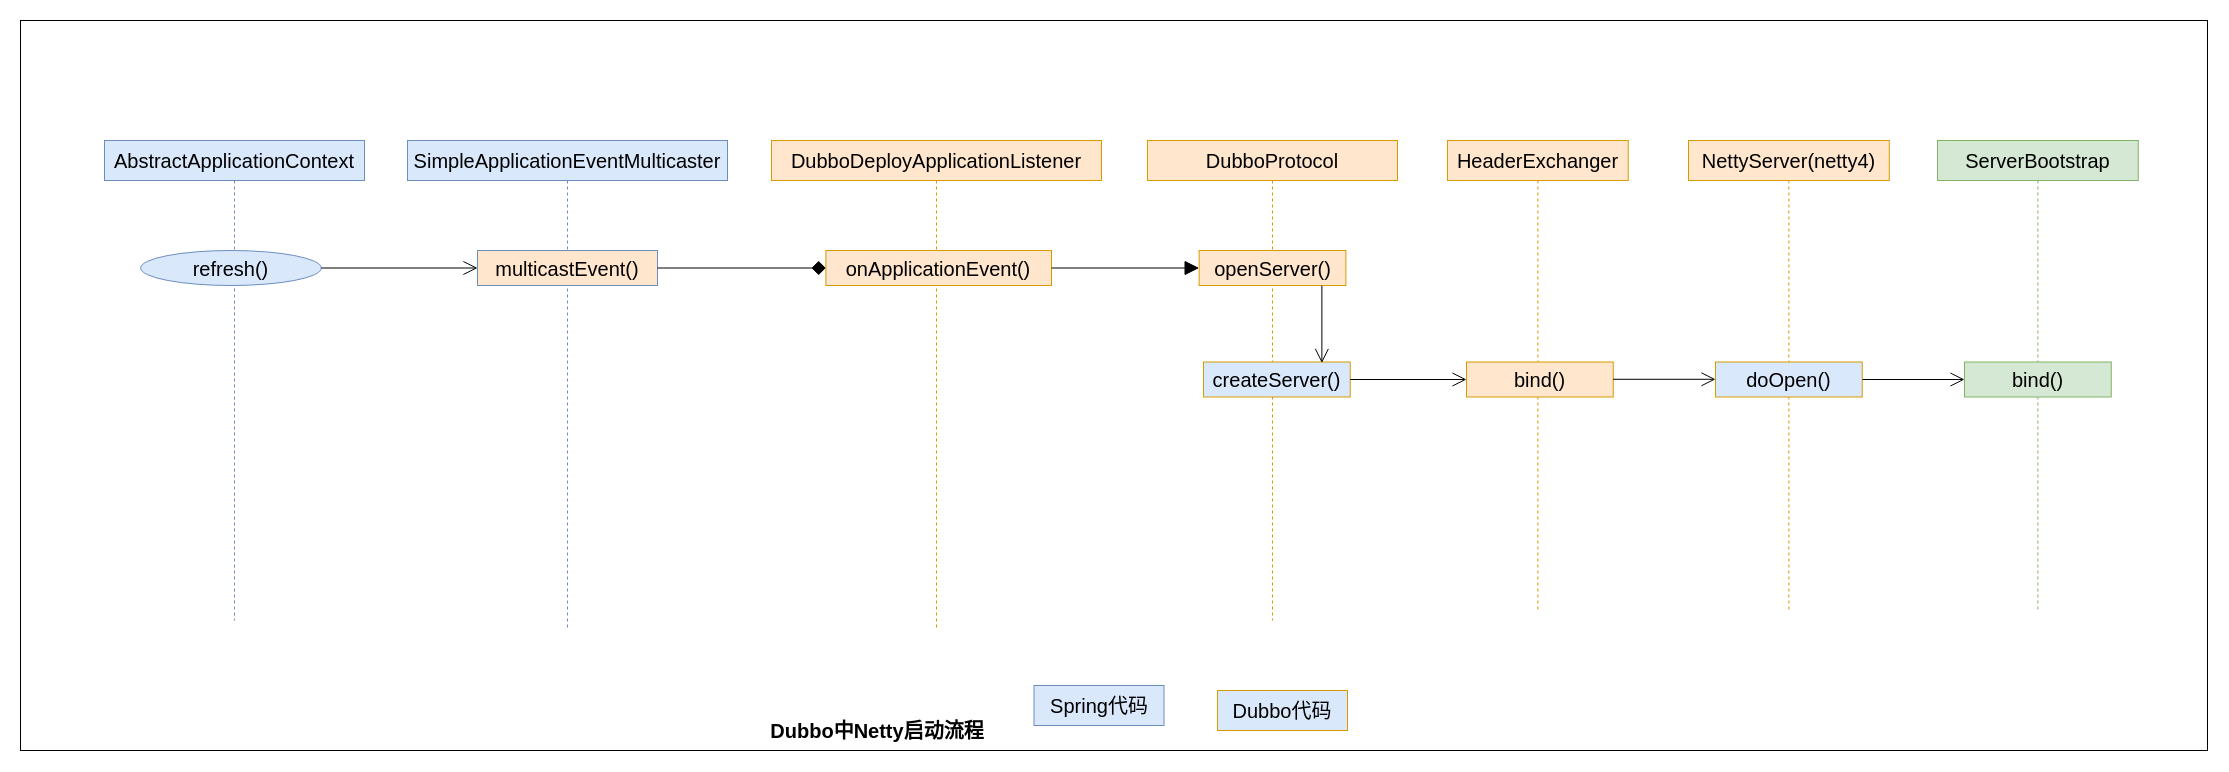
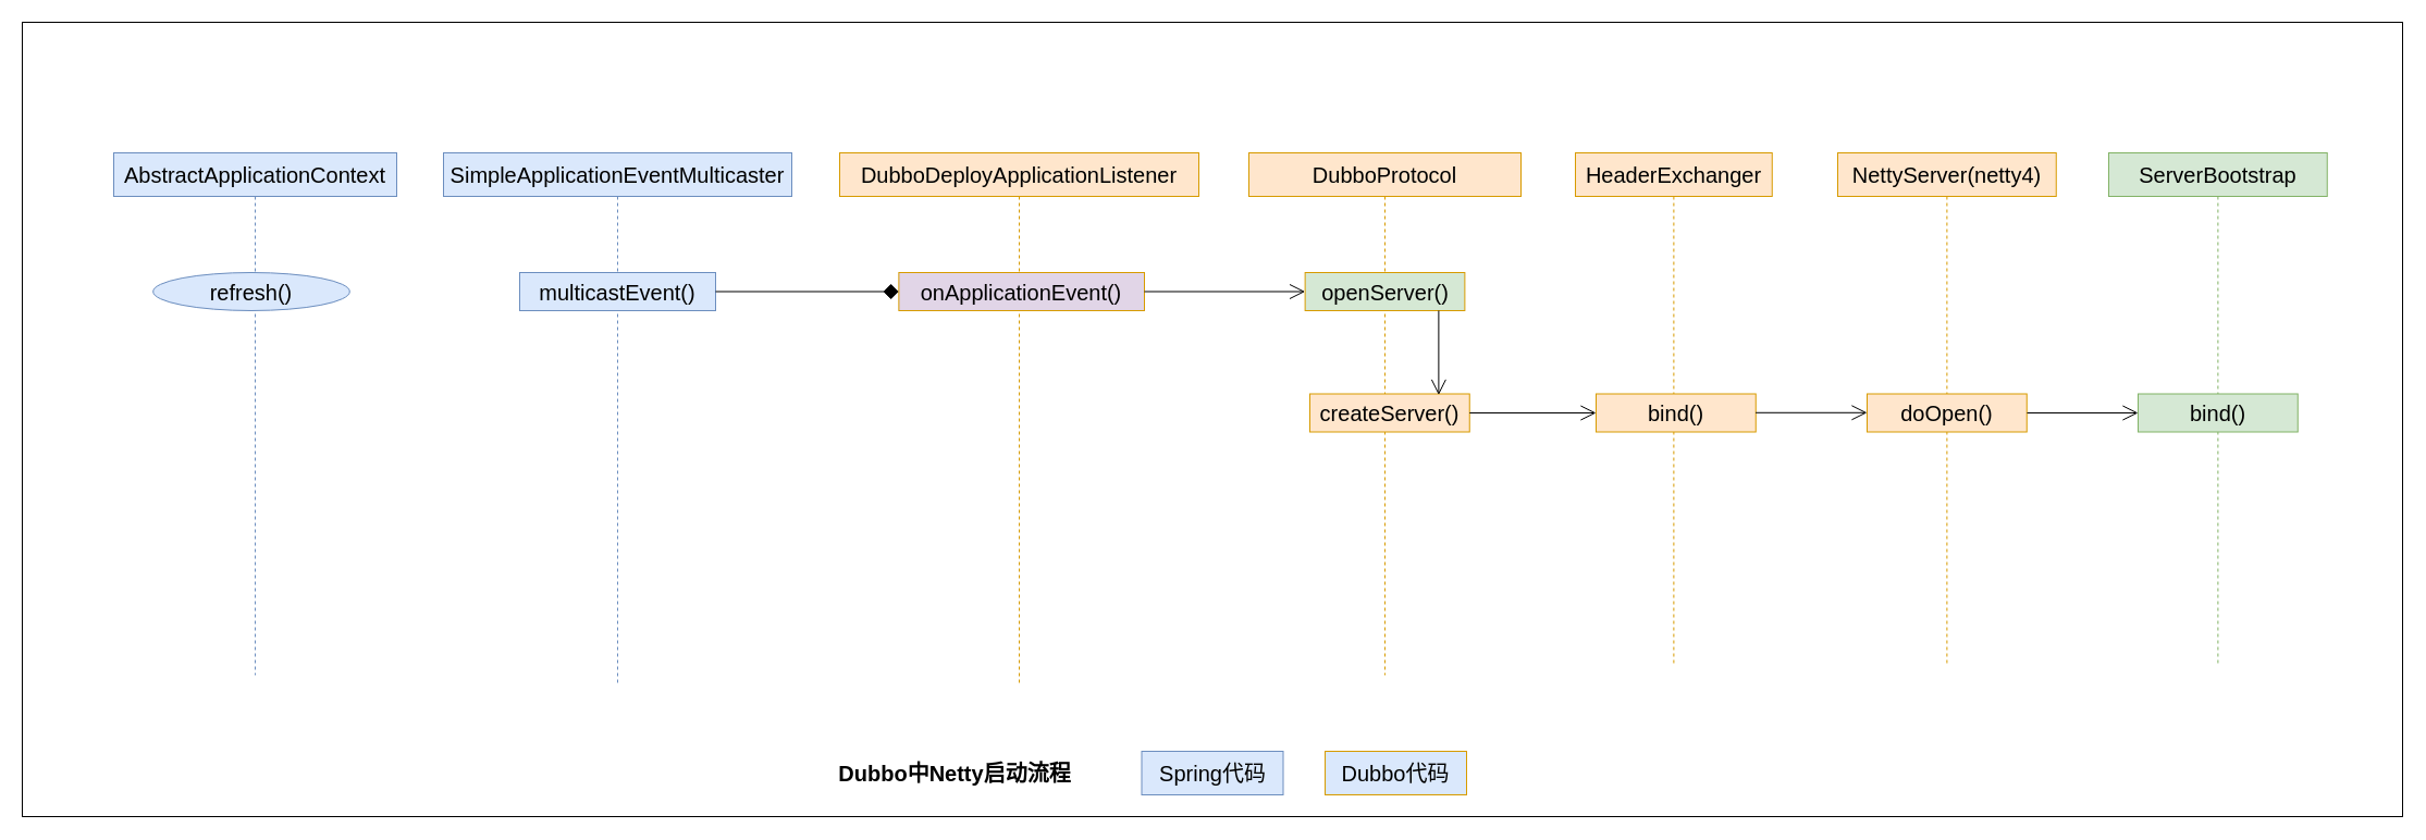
  <mxCell id="0" />
  <mxCell id="1" parent="0" />
  <mxCell id="2" value="" style="rounded=0;whiteSpace=wrap;html=1;" parent="1" vertex="1"><mxGeometry x="20" y="20" width="2187" height="730" as="geometry" /></mxCell>
  <mxCell id="3" value="&lt;span style=&quot;font-size: 20px;&quot;&gt;DubboDeployApplicationListener&lt;/span&gt;" style="shape=umlLifeline;perimeter=lifelinePerimeter;whiteSpace=wrap;html=1;container=1;dropTarget=0;collapsible=0;recursiveResize=0;outlineConnect=0;portConstraint=eastwest;newEdgeStyle={&quot;curved&quot;:0,&quot;rounded&quot;:0};fillColor=#ffe6cc;strokeColor=#d79b00;" parent="1" vertex="1"><mxGeometry x="771" y="140" width="330" height="490" as="geometry" /></mxCell>
  <mxCell id="4" value="&lt;span style=&quot;font-size: 20px;&quot;&gt;DubboProtocol&lt;/span&gt;" style="shape=umlLifeline;perimeter=lifelinePerimeter;whiteSpace=wrap;html=1;container=1;dropTarget=0;collapsible=0;recursiveResize=0;outlineConnect=0;portConstraint=eastwest;newEdgeStyle={&quot;curved&quot;:0,&quot;rounded&quot;:0};fillColor=#ffe6cc;strokeColor=#d79b00;" parent="1" vertex="1"><mxGeometry x="1147" y="140" width="250" height="480" as="geometry" /></mxCell>
- <mxCell id="5" value="&lt;span style=&quot;font-size: 20px; text-wrap-mode: wrap;&quot;&gt;openServer()&lt;/span&gt;" style="html=1;points=[[0,0,0,0,5],[0,1,0,0,-5],[1,0,0,0,5],[1,1,0,0,-5]];perimeter=orthogonalPerimeter;outlineConnect=0;targetShapes=umlLifeline;portConstraint=eastwest;newEdgeStyle={&quot;curved&quot;:0,&quot;rounded&quot;:0};fillColor=#ffe6cc;strokeColor=#d79b00;" parent="4" vertex="1"><mxGeometry x="51.63" y="110" width="146.75" height="35" as="geometry" /></mxCell>
- <mxCell id="6" value="&lt;span style=&quot;font-size: 20px; text-align: left; text-wrap-mode: wrap;&quot;&gt;createServer()&lt;/span&gt;" style="html=1;points=[[0,0,0,0,5],[0,1,0,0,-5],[1,0,0,0,5],[1,1,0,0,-5]];perimeter=orthogonalPerimeter;outlineConnect=0;targetShapes=umlLifeline;portConstraint=eastwest;newEdgeStyle={&quot;curved&quot;:0,&quot;rounded&quot;:0};fillColor=#dae8fc;strokeColor=#d79b00;" parent="4" vertex="1"><mxGeometry x="56" y="221.5" width="146.75" height="35" as="geometry" /></mxCell>
+ <mxCell id="5" value="&lt;span style=&quot;font-size: 20px; text-wrap-mode: wrap;&quot;&gt;openServer()&lt;/span&gt;" style="html=1;points=[[0,0,0,0,5],[0,1,0,0,-5],[1,0,0,0,5],[1,1,0,0,-5]];perimeter=orthogonalPerimeter;outlineConnect=0;targetShapes=umlLifeline;portConstraint=eastwest;newEdgeStyle={&quot;curved&quot;:0,&quot;rounded&quot;:0};fillColor=#d5e8d4;strokeColor=#d79b00;" parent="4" vertex="1"><mxGeometry x="51.63" y="110" width="146.75" height="35" as="geometry" /></mxCell>
+ <mxCell id="6" value="&lt;span style=&quot;font-size: 20px; text-align: left; text-wrap-mode: wrap;&quot;&gt;createServer()&lt;/span&gt;" style="html=1;points=[[0,0,0,0,5],[0,1,0,0,-5],[1,0,0,0,5],[1,1,0,0,-5]];perimeter=orthogonalPerimeter;outlineConnect=0;targetShapes=umlLifeline;portConstraint=eastwest;newEdgeStyle={&quot;curved&quot;:0,&quot;rounded&quot;:0};fillColor=#ffe6cc;strokeColor=#d79b00;" parent="4" vertex="1"><mxGeometry x="56" y="221.5" width="146.75" height="35" as="geometry" /></mxCell>
  <mxCell id="7" value="" style="endArrow=open;endFill=1;endSize=12;html=1;rounded=0;exitX=1;exitY=1;exitDx=0;exitDy=-5;exitPerimeter=0;" parent="4" edge="1"><mxGeometry width="160" relative="1" as="geometry"><mxPoint x="174.38" y="145" as="sourcePoint" /><mxPoint x="174.38" y="222.5" as="targetPoint" /></mxGeometry></mxCell>
- <mxCell id="8" value="onApplicationEvent()" style="html=1;whiteSpace=wrap;fontSize=20;fillColor=#ffe6cc;strokeColor=#d79b00;" parent="1" vertex="1"><mxGeometry x="825.37" y="250" width="225.63" height="35" as="geometry" /></mxCell>
- <mxCell id="9" value="" style="endArrow=block;endFill=1;endSize=12;html=1;rounded=0;exitX=1;exitY=0.5;exitDx=0;exitDy=0;" parent="1" source="8" target="5" edge="1"><mxGeometry width="160" relative="1" as="geometry"><mxPoint x="1097" y="340" as="sourcePoint" /><mxPoint x="1257" y="340" as="targetPoint" /></mxGeometry></mxCell>
+ <mxCell id="8" value="onApplicationEvent()" style="html=1;whiteSpace=wrap;fontSize=20;fillColor=#e1d5e7;strokeColor=#d79b00;" parent="1" vertex="1"><mxGeometry x="825.37" y="250" width="225.63" height="35" as="geometry" /></mxCell>
+ <mxCell id="9" value="" style="endArrow=open;endFill=1;endSize=12;html=1;rounded=0;exitX=1;exitY=0.5;exitDx=0;exitDy=0;" parent="1" source="8" target="5" edge="1"><mxGeometry width="160" relative="1" as="geometry"><mxPoint x="1097" y="340" as="sourcePoint" /><mxPoint x="1257" y="340" as="targetPoint" /></mxGeometry></mxCell>
  <mxCell id="10" value="HeaderExchanger" style="shape=umlLifeline;perimeter=lifelinePerimeter;whiteSpace=wrap;html=1;container=1;dropTarget=0;collapsible=0;recursiveResize=0;outlineConnect=0;portConstraint=eastwest;newEdgeStyle={&quot;curved&quot;:0,&quot;rounded&quot;:0};fontSize=20;fillColor=#ffe6cc;strokeColor=#d79b00;" parent="1" vertex="1"><mxGeometry x="1447" y="140" width="180.75" height="470" as="geometry" /></mxCell>
  <mxCell id="11" value="&lt;div style=&quot;text-align: left;&quot;&gt;&lt;span style=&quot;background-color: transparent; font-size: 20px; text-wrap-mode: wrap;&quot;&gt;bind()&lt;/span&gt;&lt;/div&gt;" style="html=1;points=[[0,0,0,0,5],[0,1,0,0,-5],[1,0,0,0,5],[1,1,0,0,-5]];perimeter=orthogonalPerimeter;outlineConnect=0;targetShapes=umlLifeline;portConstraint=eastwest;newEdgeStyle={&quot;curved&quot;:0,&quot;rounded&quot;:0};fillColor=#ffe6cc;strokeColor=#d79b00;" parent="10" vertex="1"><mxGeometry x="19" y="221.5" width="146.75" height="35" as="geometry" /></mxCell>
  <mxCell id="12" value="AbstractApplicationContext" style="shape=umlLifeline;perimeter=lifelinePerimeter;whiteSpace=wrap;html=1;container=1;dropTarget=0;collapsible=0;recursiveResize=0;outlineConnect=0;portConstraint=eastwest;newEdgeStyle={&quot;curved&quot;:0,&quot;rounded&quot;:0};fontSize=20;fillColor=#dae8fc;strokeColor=#6c8ebf;" parent="1" vertex="1"><mxGeometry x="104" y="140" width="260" height="480" as="geometry" /></mxCell>
  <mxCell id="13" value="refresh()" style="ellipse;html=1;whiteSpace=wrap;fontSize=20;fillColor=#dae8fc;strokeColor=#6c8ebf;" parent="1" vertex="1"><mxGeometry x="140.18" y="250" width="180.63" height="35" as="geometry" /></mxCell>
  <mxCell id="14" value="SimpleApplicationEventMulticaster" style="shape=umlLifeline;perimeter=lifelinePerimeter;whiteSpace=wrap;html=1;container=1;dropTarget=0;collapsible=0;recursiveResize=0;outlineConnect=0;portConstraint=eastwest;newEdgeStyle={&quot;curved&quot;:0,&quot;rounded&quot;:0};fontSize=20;fillColor=#dae8fc;strokeColor=#6c8ebf;" parent="1" vertex="1"><mxGeometry x="407" y="140" width="320" height="490" as="geometry" /></mxCell>
- <mxCell id="15" value="multicastEvent()" style="html=1;whiteSpace=wrap;fontSize=20;fillColor=#ffe6cc;strokeColor=#6c8ebf;" parent="1" vertex="1"><mxGeometry x="477" y="250" width="180" height="35" as="geometry" /></mxCell>
- <mxCell id="16" value="" style="endArrow=open;endFill=1;endSize=12;html=1;rounded=0;exitX=1;exitY=0.5;exitDx=0;exitDy=0;entryX=0;entryY=0.5;entryDx=0;entryDy=0;" parent="1" source="13" target="15" edge="1"><mxGeometry width="160" relative="1" as="geometry"><mxPoint x="347" y="360" as="sourcePoint" /><mxPoint x="507" y="360" as="targetPoint" /></mxGeometry></mxCell>
+ <mxCell id="15" value="multicastEvent()" style="html=1;whiteSpace=wrap;fontSize=20;fillColor=#dae8fc;strokeColor=#6c8ebf;" parent="1" vertex="1"><mxGeometry x="477" y="250" width="180" height="35" as="geometry" /></mxCell>
  <mxCell id="17" value="" style="endArrow=diamond;endFill=1;endSize=12;html=1;rounded=0;exitX=1;exitY=0.5;exitDx=0;exitDy=0;entryX=0;entryY=0.5;entryDx=0;entryDy=0;" parent="1" source="15" target="8" edge="1"><mxGeometry width="160" relative="1" as="geometry"><mxPoint x="697" y="390" as="sourcePoint" /><mxPoint x="857" y="390" as="targetPoint" /></mxGeometry></mxCell>
  <mxCell id="18" value="" style="endArrow=open;endFill=1;endSize=12;html=1;rounded=0;" parent="1" source="6" target="11" edge="1"><mxGeometry width="160" relative="1" as="geometry"><mxPoint x="1267" y="530" as="sourcePoint" /><mxPoint x="1427" y="530" as="targetPoint" /></mxGeometry></mxCell>
- <mxCell id="19" value="Dubbo中Netty启动流程" style="text;html=1;align=center;verticalAlign=middle;whiteSpace=wrap;rounded=0;fontSize=20;fontStyle=1" parent="1" vertex="1"><mxGeometry x="737" y="715" width="280" height="30" as="geometry" /></mxCell>
+ <mxCell id="19" value="Dubbo中Netty启动流程" style="text;html=1;align=center;verticalAlign=middle;whiteSpace=wrap;rounded=0;fontSize=20;fontStyle=1" parent="1" vertex="1"><mxGeometry x="737" y="695" width="280" height="30" as="geometry" /></mxCell>
  <mxCell id="20" value="NettyServer(netty4)" style="shape=umlLifeline;perimeter=lifelinePerimeter;whiteSpace=wrap;html=1;container=1;dropTarget=0;collapsible=0;recursiveResize=0;outlineConnect=0;portConstraint=eastwest;newEdgeStyle={&quot;curved&quot;:0,&quot;rounded&quot;:0};fontSize=20;fillColor=#ffe6cc;strokeColor=#d79b00;" parent="1" vertex="1"><mxGeometry x="1688" y="140" width="200.75" height="470" as="geometry" /></mxCell>
- <mxCell id="21" value="&lt;div style=&quot;text-align: left;&quot;&gt;&lt;span style=&quot;font-size: 20px; text-wrap-mode: wrap;&quot;&gt;doOpen()&lt;/span&gt;&lt;/div&gt;" style="html=1;points=[[0,0,0,0,5],[0,1,0,0,-5],[1,0,0,0,5],[1,1,0,0,-5]];perimeter=orthogonalPerimeter;outlineConnect=0;targetShapes=umlLifeline;portConstraint=eastwest;newEdgeStyle={&quot;curved&quot;:0,&quot;rounded&quot;:0};fillColor=#dae8fc;strokeColor=#d79b00;" parent="20" vertex="1"><mxGeometry x="27" y="221.5" width="146.75" height="35" as="geometry" /></mxCell>
+ <mxCell id="21" value="&lt;div style=&quot;text-align: left;&quot;&gt;&lt;span style=&quot;font-size: 20px; text-wrap-mode: wrap;&quot;&gt;doOpen()&lt;/span&gt;&lt;/div&gt;" style="html=1;points=[[0,0,0,0,5],[0,1,0,0,-5],[1,0,0,0,5],[1,1,0,0,-5]];perimeter=orthogonalPerimeter;outlineConnect=0;targetShapes=umlLifeline;portConstraint=eastwest;newEdgeStyle={&quot;curved&quot;:0,&quot;rounded&quot;:0};fillColor=#ffe6cc;strokeColor=#d79b00;" parent="20" vertex="1"><mxGeometry x="27" y="221.5" width="146.75" height="35" as="geometry" /></mxCell>
  <mxCell id="22" value="ServerBootstrap" style="shape=umlLifeline;perimeter=lifelinePerimeter;whiteSpace=wrap;html=1;container=1;dropTarget=0;collapsible=0;recursiveResize=0;outlineConnect=0;portConstraint=eastwest;newEdgeStyle={&quot;curved&quot;:0,&quot;rounded&quot;:0};fontSize=20;fillColor=#d5e8d4;strokeColor=#82b366;" parent="1" vertex="1"><mxGeometry x="1937" y="140" width="200.75" height="470" as="geometry" /></mxCell>
  <mxCell id="23" value="&lt;div style=&quot;text-align: left;&quot;&gt;&lt;span style=&quot;background-color: transparent; text-align: center; font-size: 20px; text-wrap-mode: wrap;&quot;&gt;bind&lt;/span&gt;&lt;span style=&quot;font-size: 20px; text-wrap-mode: wrap;&quot;&gt;()&lt;/span&gt;&lt;/div&gt;" style="html=1;points=[[0,0,0,0,5],[0,1,0,0,-5],[1,0,0,0,5],[1,1,0,0,-5]];perimeter=orthogonalPerimeter;outlineConnect=0;targetShapes=umlLifeline;portConstraint=eastwest;newEdgeStyle={&quot;curved&quot;:0,&quot;rounded&quot;:0};fillColor=#d5e8d4;strokeColor=#82b366;" parent="22" vertex="1"><mxGeometry x="27" y="221.5" width="146.75" height="35" as="geometry" /></mxCell>
  <mxCell id="24" value="" style="endArrow=open;endFill=1;endSize=12;html=1;rounded=0;exitX=0.999;exitY=0.494;exitDx=0;exitDy=0;exitPerimeter=0;" parent="1" source="11" target="21" edge="1"><mxGeometry width="160" relative="1" as="geometry"><mxPoint x="1617" y="380" as="sourcePoint" /><mxPoint x="1777" y="500" as="targetPoint" /></mxGeometry></mxCell>
  <mxCell id="25" value="" style="endArrow=open;endFill=1;endSize=12;html=1;rounded=0;" parent="1" target="23" edge="1"><mxGeometry width="160" relative="1" as="geometry"><mxPoint x="1862" y="379" as="sourcePoint" /><mxPoint x="1887" y="510" as="targetPoint" /></mxGeometry></mxCell>
- <mxCell id="26" value="Spring代码" style="rounded=0;whiteSpace=wrap;html=1;fontSize=20;fillColor=#dae8fc;strokeColor=#6c8ebf;" parent="1" vertex="1"><mxGeometry x="1033.5" y="685" width="130" height="40" as="geometry" /></mxCell>
+ <mxCell id="26" value="Spring代码" style="rounded=0;whiteSpace=wrap;html=1;fontSize=20;fillColor=#dae8fc;strokeColor=#6c8ebf;" parent="1" vertex="1"><mxGeometry x="1048.5" y="690" width="130" height="40" as="geometry" /></mxCell>
  <mxCell id="27" value="Dubbo代码" style="rounded=0;whiteSpace=wrap;html=1;fontSize=20;fillColor=#dae8fc;strokeColor=#d79b00;" parent="1" vertex="1"><mxGeometry x="1217" y="690" width="130" height="40" as="geometry" /></mxCell>
